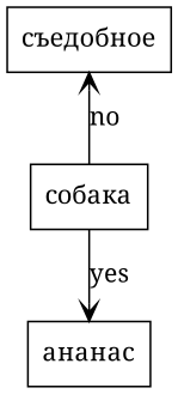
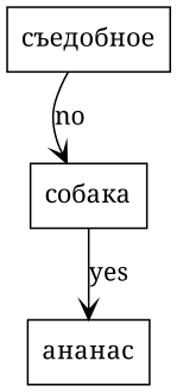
  digraph {
    fontname="Noto Serif"
    rankdir=TB
    node [fontname="Noto Serif" fontsize=14 shape=rectangle]
    edge [arrowhead=open fontname="Noto Serif"]
    n1 [label="съедобное"]
    n2 [label="собака"]
    n3 [label="ананас"]
-   n2 -> n1 [label=no]
+   n1 -> n2 [label=no]
    n2 -> n3 [label=yes]
  }
